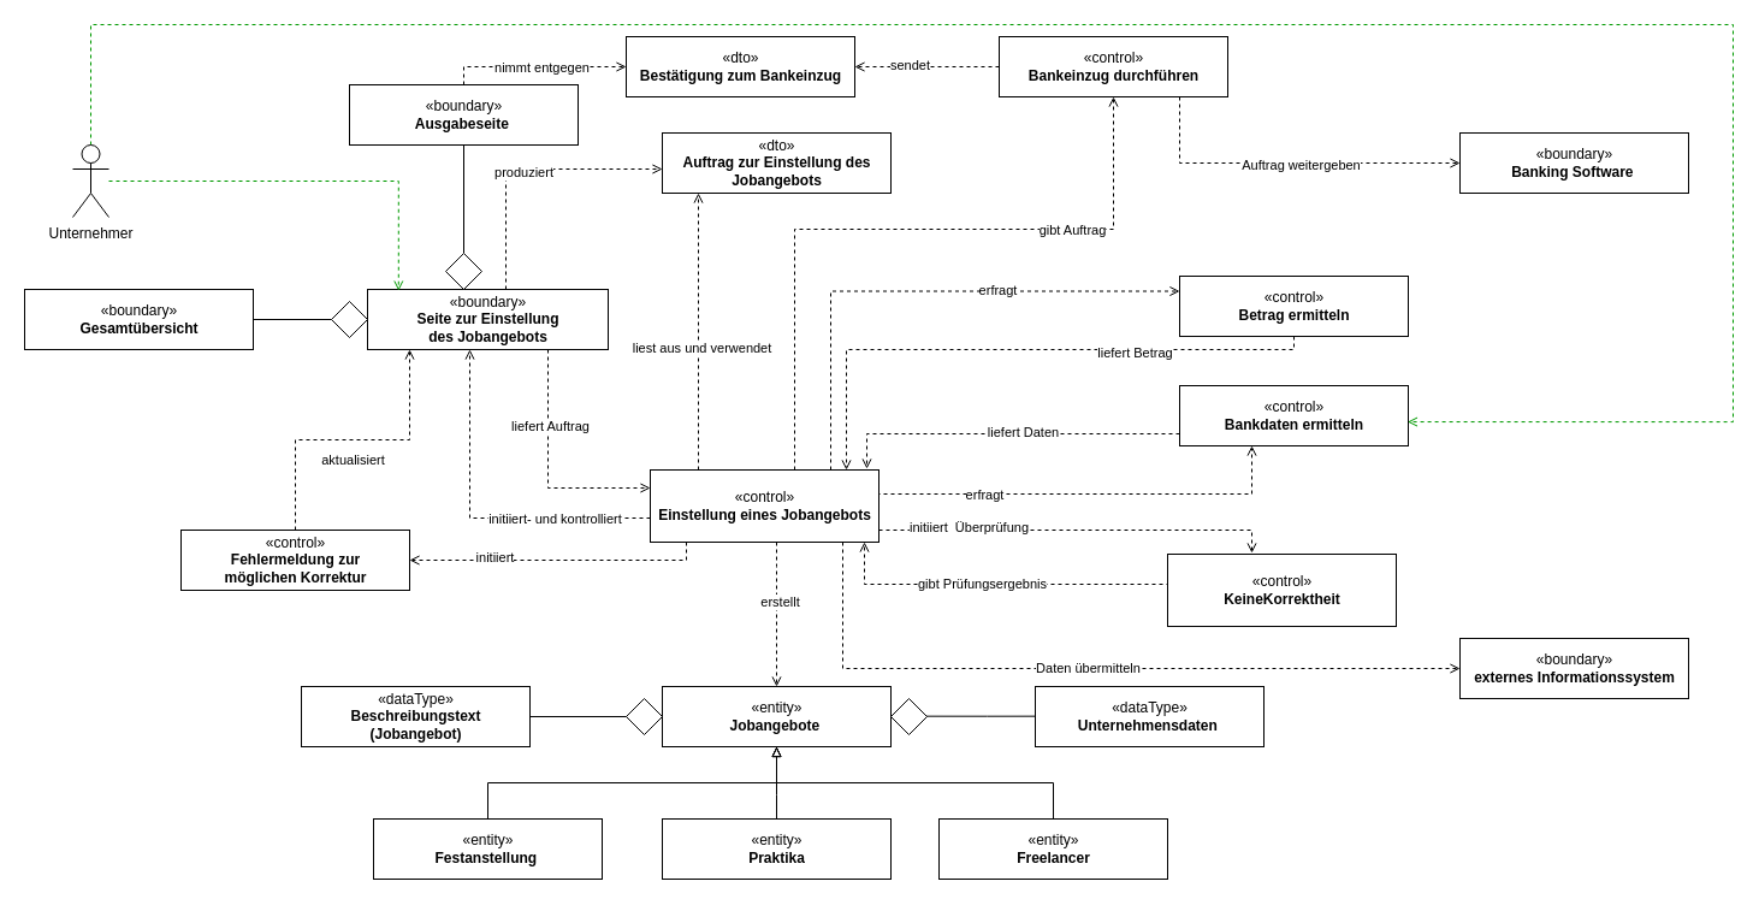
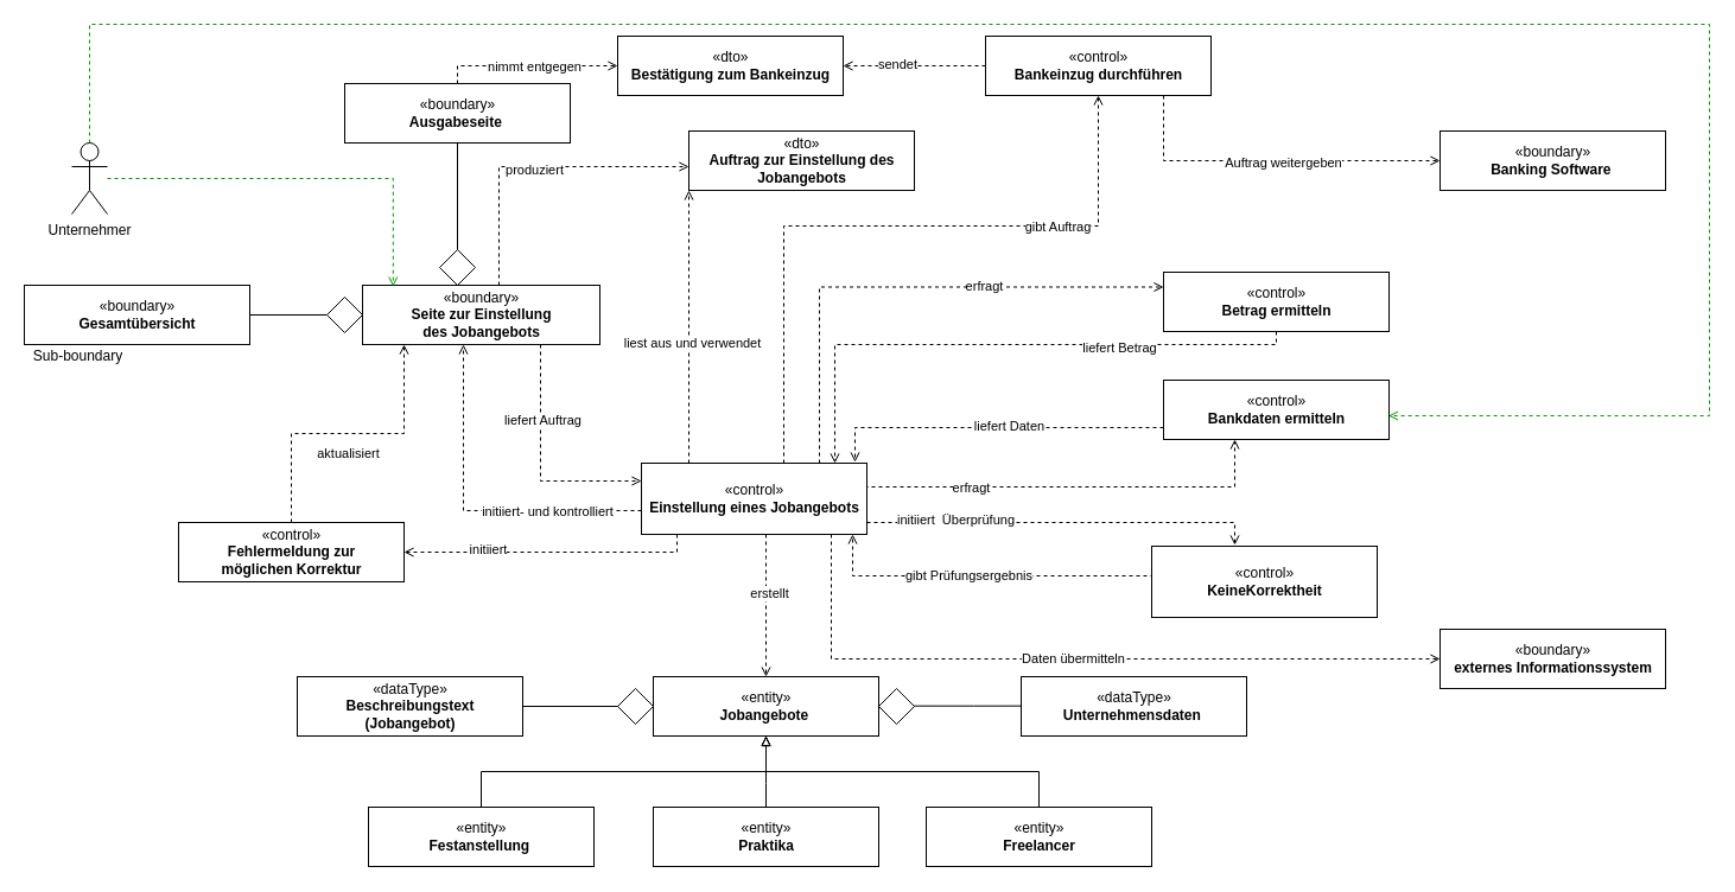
  <mxCell id="0" />
  <mxCell id="1" parent="0" />
  <mxCell id="2" style="edgeStyle=orthogonalEdgeStyle;rounded=0;orthogonalLoop=1;jettySize=auto;html=1;dashed=1;endArrow=open;endFill=0;" parent="1" source="6" target="56" edge="1"><mxGeometry relative="1" as="geometry"><mxPoint x="445" y="210" as="targetPoint" /><Array as="points"><mxPoint x="420" y="140" /></Array></mxGeometry></mxCell>
  <mxCell id="3" value="produziert" style="edgeLabel;html=1;align=center;verticalAlign=middle;resizable=0;points=[];" parent="2" vertex="1" connectable="0"><mxGeometry x="-0.011" y="-2" relative="1" as="geometry"><mxPoint as="offset" /></mxGeometry></mxCell>
  <mxCell id="4" style="edgeStyle=orthogonalEdgeStyle;rounded=0;orthogonalLoop=1;jettySize=auto;html=1;entryX=0;entryY=0.25;entryDx=0;entryDy=0;dashed=1;endArrow=open;endFill=0;exitX=0.75;exitY=1;exitDx=0;exitDy=0;" parent="1" source="6" target="39" edge="1"><mxGeometry relative="1" as="geometry" /></mxCell>
  <mxCell id="5" value="liefert Auftrag" style="edgeLabel;html=1;align=center;verticalAlign=middle;resizable=0;points=[];" parent="4" vertex="1" connectable="0"><mxGeometry x="-0.368" y="1" relative="1" as="geometry"><mxPoint as="offset" /></mxGeometry></mxCell>
  <mxCell id="6" value="«boundary»&lt;br&gt;&lt;b&gt;Seite zur Einstellung &lt;br&gt;des Jobangebots&lt;/b&gt;" style="html=1;" parent="1" vertex="1"><mxGeometry x="305" y="240" width="200" height="50" as="geometry" /></mxCell>
  <mxCell id="7" style="edgeStyle=orthogonalEdgeStyle;rounded=0;orthogonalLoop=1;jettySize=auto;html=1;endArrow=none;endFill=0;" parent="1" source="8" target="60" edge="1"><mxGeometry relative="1" as="geometry"><mxPoint x="270" y="265" as="targetPoint" /></mxGeometry></mxCell>
  <mxCell id="8" value="«boundary»&lt;br&gt;&lt;b&gt;Gesamtübersicht&lt;/b&gt;" style="html=1;" parent="1" vertex="1"><mxGeometry x="20" y="240" width="190" height="50" as="geometry" /></mxCell>
  <mxCell id="9" value="«boundary»&lt;br&gt;&lt;b&gt;externes Informationssystem&lt;/b&gt;" style="html=1;" parent="1" vertex="1"><mxGeometry x="1213" y="530" width="190" height="50" as="geometry" /></mxCell>
  <mxCell id="10" value="«boundary»&lt;br&gt;&lt;b&gt;Banking Software&amp;nbsp;&lt;/b&gt;" style="html=1;" parent="1" vertex="1"><mxGeometry x="1213" y="110" width="190" height="50" as="geometry" /></mxCell>
  <mxCell id="11" style="edgeStyle=orthogonalEdgeStyle;rounded=0;orthogonalLoop=1;jettySize=auto;html=1;endArrow=none;endFill=0;entryX=0.5;entryY=0;entryDx=0;entryDy=0;" parent="1" source="14" target="65" edge="1"><mxGeometry relative="1" as="geometry"><mxPoint x="385" y="200" as="targetPoint" /></mxGeometry></mxCell>
  <mxCell id="12" style="edgeStyle=orthogonalEdgeStyle;rounded=0;orthogonalLoop=1;jettySize=auto;html=1;entryX=0;entryY=0.5;entryDx=0;entryDy=0;dashed=1;endArrow=open;endFill=0;exitX=0.5;exitY=0;exitDx=0;exitDy=0;" parent="1" source="14" target="57" edge="1"><mxGeometry relative="1" as="geometry"><Array as="points"><mxPoint x="385" y="55" /></Array></mxGeometry></mxCell>
  <mxCell id="13" value="nimmt entgegen" style="edgeLabel;html=1;align=center;verticalAlign=middle;resizable=0;points=[];" parent="12" vertex="1" connectable="0"><mxGeometry x="0.052" relative="1" as="geometry"><mxPoint as="offset" /></mxGeometry></mxCell>
  <mxCell id="14" value="«boundary»&lt;br&gt;&lt;b&gt;Ausgabeseite&amp;nbsp;&lt;/b&gt;" style="html=1;" parent="1" vertex="1"><mxGeometry x="290" y="70" width="190" height="50" as="geometry" /></mxCell>
  <mxCell id="15" style="edgeStyle=orthogonalEdgeStyle;rounded=0;orthogonalLoop=1;jettySize=auto;html=1;endArrow=block;endFill=0;" parent="1" source="16" target="19" edge="1"><mxGeometry relative="1" as="geometry"><mxPoint x="645" y="650" as="targetPoint" /><Array as="points"><mxPoint x="645" y="660" /><mxPoint x="645" y="660" /></Array></mxGeometry></mxCell>
  <mxCell id="16" value="«entity»&lt;br&gt;&lt;b&gt;Praktika&lt;/b&gt;" style="html=1;" parent="1" vertex="1"><mxGeometry x="550" y="680" width="190" height="50" as="geometry" /></mxCell>
  <mxCell id="17" style="edgeStyle=orthogonalEdgeStyle;rounded=0;orthogonalLoop=1;jettySize=auto;html=1;endArrow=block;endFill=0;entryX=0.5;entryY=1;entryDx=0;entryDy=0;" parent="1" source="18" target="19" edge="1"><mxGeometry relative="1" as="geometry"><mxPoint x="650" y="620" as="targetPoint" /><Array as="points"><mxPoint x="875" y="650" /><mxPoint x="645" y="650" /></Array></mxGeometry></mxCell>
  <mxCell id="18" value="«entity»&lt;br&gt;&lt;b&gt;Freelancer&lt;/b&gt;" style="html=1;" parent="1" vertex="1"><mxGeometry x="780" y="680" width="190" height="50" as="geometry" /></mxCell>
  <mxCell id="19" value="«entity»&lt;br&gt;&lt;b&gt;Jobangebote&amp;nbsp;&lt;/b&gt;" style="html=1;" parent="1" vertex="1"><mxGeometry x="550" y="570" width="190" height="50" as="geometry" /></mxCell>
  <mxCell id="20" style="edgeStyle=orthogonalEdgeStyle;rounded=0;orthogonalLoop=1;jettySize=auto;html=1;endArrow=block;endFill=0;entryX=0.5;entryY=1;entryDx=0;entryDy=0;" parent="1" source="21" target="19" edge="1"><mxGeometry relative="1" as="geometry"><Array as="points"><mxPoint x="405" y="650" /><mxPoint x="645" y="650" /></Array></mxGeometry></mxCell>
  <mxCell id="21" value="«entity»&lt;br&gt;&lt;b&gt;Festanstellung&amp;nbsp;&lt;/b&gt;" style="html=1;" parent="1" vertex="1"><mxGeometry x="310" y="680" width="190" height="50" as="geometry" /></mxCell>
  <mxCell id="22" value="«dataType»&lt;br&gt;&lt;b&gt;Unternehmensdaten&amp;nbsp;&lt;/b&gt;" style="html=1;" parent="1" vertex="1"><mxGeometry x="860" y="570" width="190" height="50" as="geometry" /></mxCell>
  <mxCell id="23" style="edgeStyle=orthogonalEdgeStyle;rounded=0;orthogonalLoop=1;jettySize=auto;html=1;endArrow=open;endFill=0;dashed=1;" parent="1" source="39" target="19" edge="1"><mxGeometry relative="1" as="geometry"><Array as="points"><mxPoint x="645" y="470" /><mxPoint x="645" y="470" /></Array></mxGeometry></mxCell>
  <mxCell id="24" value="erstellt" style="edgeLabel;html=1;align=center;verticalAlign=middle;resizable=0;points=[];" parent="23" vertex="1" connectable="0"><mxGeometry x="-0.18" y="2" relative="1" as="geometry"><mxPoint as="offset" /></mxGeometry></mxCell>
  <mxCell id="25" style="edgeStyle=orthogonalEdgeStyle;rounded=0;orthogonalLoop=1;jettySize=auto;html=1;dashed=1;endArrow=open;endFill=0;" parent="1" source="39" target="56" edge="1"><mxGeometry relative="1" as="geometry"><mxPoint x="1010" y="370" as="targetPoint" /><Array as="points"><mxPoint x="580" y="210" /><mxPoint x="580" y="210" /></Array></mxGeometry></mxCell>
  <mxCell id="26" value="liest aus und verwendet" style="edgeLabel;html=1;align=center;verticalAlign=middle;resizable=0;points=[];" parent="25" vertex="1" connectable="0"><mxGeometry x="-0.109" y="-2" relative="1" as="geometry"><mxPoint as="offset" /></mxGeometry></mxCell>
  <mxCell id="27" style="edgeStyle=orthogonalEdgeStyle;rounded=0;orthogonalLoop=1;jettySize=auto;html=1;dashed=1;endArrow=open;endFill=0;" parent="1" source="39" target="6" edge="1"><mxGeometry relative="1" as="geometry"><mxPoint x="400" y="290" as="targetPoint" /><Array as="points"><mxPoint x="390" y="430" /></Array></mxGeometry></mxCell>
  <mxCell id="28" value="initiiert- und kontrolliert" style="edgeLabel;html=1;align=center;verticalAlign=middle;resizable=0;points=[];" parent="27" vertex="1" connectable="0"><mxGeometry x="0.318" y="2" relative="1" as="geometry"><mxPoint x="72" y="41" as="offset" /></mxGeometry></mxCell>
  <mxCell id="29" style="edgeStyle=orthogonalEdgeStyle;rounded=0;orthogonalLoop=1;jettySize=auto;html=1;entryX=0;entryY=0.5;entryDx=0;entryDy=0;dashed=1;endArrow=open;endFill=0;" parent="1" source="39" target="9" edge="1"><mxGeometry relative="1" as="geometry"><Array as="points"><mxPoint x="700" y="555" /></Array></mxGeometry></mxCell>
  <mxCell id="30" value="Daten übermitteln" style="edgeLabel;html=1;align=center;verticalAlign=middle;resizable=0;points=[];" parent="29" vertex="1" connectable="0"><mxGeometry x="-0.002" y="1" relative="1" as="geometry"><mxPoint as="offset" /></mxGeometry></mxCell>
  <mxCell id="31" style="edgeStyle=orthogonalEdgeStyle;rounded=0;orthogonalLoop=1;jettySize=auto;html=1;entryX=1;entryY=0.5;entryDx=0;entryDy=0;dashed=1;endArrow=open;endFill=0;" parent="1" source="39" target="53" edge="1"><mxGeometry relative="1" as="geometry"><Array as="points"><mxPoint x="570" y="465" /></Array></mxGeometry></mxCell>
  <mxCell id="32" value="initiiert" style="edgeLabel;html=1;align=center;verticalAlign=middle;resizable=0;points=[];" parent="31" vertex="1" connectable="0"><mxGeometry x="0.428" y="-3" relative="1" as="geometry"><mxPoint as="offset" /></mxGeometry></mxCell>
  <mxCell id="33" style="edgeStyle=orthogonalEdgeStyle;rounded=0;orthogonalLoop=1;jettySize=auto;html=1;exitX=1;exitY=0;exitDx=0;exitDy=0;dashed=1;endArrow=open;endFill=0;" parent="1" source="39" target="42" edge="1"><mxGeometry relative="1" as="geometry"><Array as="points"><mxPoint x="730" y="410" /><mxPoint x="1040" y="410" /></Array></mxGeometry></mxCell>
  <mxCell id="34" value="erfragt" style="edgeLabel;html=1;align=center;verticalAlign=middle;resizable=0;points=[];" parent="33" vertex="1" connectable="0"><mxGeometry x="-0.218" y="-2" relative="1" as="geometry"><mxPoint x="-38" y="-2" as="offset" /></mxGeometry></mxCell>
  <mxCell id="35" style="edgeStyle=orthogonalEdgeStyle;rounded=0;orthogonalLoop=1;jettySize=auto;html=1;entryX=0;entryY=0.25;entryDx=0;entryDy=0;dashed=1;endArrow=open;endFill=0;" parent="1" source="39" target="64" edge="1"><mxGeometry relative="1" as="geometry"><Array as="points"><mxPoint x="690" y="242" /><mxPoint x="980" y="242" /></Array></mxGeometry></mxCell>
  <mxCell id="36" value="erfragt" style="edgeLabel;html=1;align=center;verticalAlign=middle;resizable=0;points=[];" parent="35" vertex="1" connectable="0"><mxGeometry x="0.31" y="1" relative="1" as="geometry"><mxPoint as="offset" /></mxGeometry></mxCell>
  <mxCell id="37" style="edgeStyle=orthogonalEdgeStyle;rounded=0;orthogonalLoop=1;jettySize=auto;html=1;endArrow=open;endFill=0;dashed=1;entryX=0.5;entryY=1;entryDx=0;entryDy=0;" parent="1" source="39" target="47" edge="1"><mxGeometry relative="1" as="geometry"><mxPoint x="780" y="190" as="targetPoint" /><Array as="points"><mxPoint x="660" y="190" /><mxPoint x="925" y="190" /></Array></mxGeometry></mxCell>
  <mxCell id="38" value="gibt Auftrag" style="edgeLabel;html=1;align=center;verticalAlign=middle;resizable=0;points=[];" parent="37" vertex="1" connectable="0"><mxGeometry x="0.618" y="2" relative="1" as="geometry"><mxPoint x="-33" as="offset" /></mxGeometry></mxCell>
  <mxCell id="39" value="«control»&lt;br&gt;&lt;b&gt;Einstellung eines Jobangebots&lt;/b&gt;" style="html=1;" parent="1" vertex="1"><mxGeometry x="540" y="390" width="190" height="60" as="geometry" /></mxCell>
  <mxCell id="40" style="edgeStyle=orthogonalEdgeStyle;rounded=0;orthogonalLoop=1;jettySize=auto;html=1;dashed=1;endArrow=open;endFill=0;" parent="1" source="42" edge="1"><mxGeometry relative="1" as="geometry"><mxPoint x="720" y="389" as="targetPoint" /><Array as="points"><mxPoint x="720" y="360" /></Array></mxGeometry></mxCell>
  <mxCell id="41" value="liefert Daten" style="edgeLabel;html=1;align=center;verticalAlign=middle;resizable=0;points=[];" parent="40" vertex="1" connectable="0"><mxGeometry x="-0.093" y="-2" relative="1" as="geometry"><mxPoint as="offset" /></mxGeometry></mxCell>
  <mxCell id="42" value="«control»&lt;br&gt;&lt;b&gt;Bankdaten ermitteln&lt;/b&gt;" style="html=1;" parent="1" vertex="1"><mxGeometry x="980" y="320" width="190" height="50" as="geometry" /></mxCell>
  <mxCell id="43" style="edgeStyle=orthogonalEdgeStyle;rounded=0;orthogonalLoop=1;jettySize=auto;html=1;entryX=1;entryY=0.5;entryDx=0;entryDy=0;endArrow=open;endFill=0;dashed=1;" parent="1" source="47" target="57" edge="1"><mxGeometry relative="1" as="geometry"><Array as="points"><mxPoint x="925" y="55" /></Array></mxGeometry></mxCell>
  <mxCell id="44" value="sendet" style="edgeLabel;html=1;align=center;verticalAlign=middle;resizable=0;points=[];" parent="43" vertex="1" connectable="0"><mxGeometry x="0.245" y="-2" relative="1" as="geometry"><mxPoint as="offset" /></mxGeometry></mxCell>
  <mxCell id="45" style="edgeStyle=orthogonalEdgeStyle;rounded=0;orthogonalLoop=1;jettySize=auto;html=1;entryX=0;entryY=0.5;entryDx=0;entryDy=0;endArrow=open;endFill=0;dashed=1;" parent="1" source="47" target="10" edge="1"><mxGeometry relative="1" as="geometry"><Array as="points"><mxPoint x="980" y="135" /></Array></mxGeometry></mxCell>
  <mxCell id="46" value="Auftrag weitergeben" style="edgeLabel;html=1;align=center;verticalAlign=middle;resizable=0;points=[];" parent="45" vertex="1" connectable="0"><mxGeometry x="0.075" y="-1" relative="1" as="geometry"><mxPoint as="offset" /></mxGeometry></mxCell>
  <mxCell id="47" value="«control»&lt;br&gt;&lt;b&gt;Bankeinzug durchführen&lt;/b&gt;" style="html=1;" parent="1" vertex="1"><mxGeometry x="830" y="30" width="190" height="50" as="geometry" /></mxCell>
  <mxCell id="48" style="edgeStyle=orthogonalEdgeStyle;rounded=0;orthogonalLoop=1;jettySize=auto;html=1;dashed=1;endArrow=open;endFill=0;exitX=0;exitY=0.75;exitDx=0;exitDy=0;" parent="1" source="50" target="39" edge="1"><mxGeometry relative="1" as="geometry"><mxPoint x="718" y="442" as="targetPoint" /><Array as="points"><mxPoint x="718" y="485" /></Array></mxGeometry></mxCell>
  <mxCell id="49" value="gibt Prüfungsergebnis" style="edgeLabel;html=1;align=center;verticalAlign=middle;resizable=0;points=[];" parent="48" vertex="1" connectable="0"><mxGeometry x="0.142" y="-1" relative="1" as="geometry"><mxPoint as="offset" /></mxGeometry></mxCell>
  <mxCell id="50" value="«control»&lt;br&gt;&lt;b&gt;KeineKorrektheit&lt;/b&gt;" style="html=1;" parent="1" vertex="1"><mxGeometry x="970" y="460" width="190" height="60" as="geometry" /></mxCell>
  <mxCell id="51" style="edgeStyle=orthogonalEdgeStyle;rounded=0;orthogonalLoop=1;jettySize=auto;html=1;entryX=0.175;entryY=1;entryDx=0;entryDy=0;entryPerimeter=0;dashed=1;endArrow=open;endFill=0;" parent="1" source="53" target="6" edge="1"><mxGeometry relative="1" as="geometry" /></mxCell>
  <mxCell id="52" value="aktualisiert" style="edgeLabel;html=1;align=center;verticalAlign=middle;resizable=0;points=[];" parent="51" vertex="1" connectable="0"><mxGeometry x="0.133" y="3" relative="1" as="geometry"><mxPoint x="-17" y="19" as="offset" /></mxGeometry></mxCell>
  <mxCell id="53" value="«control»&lt;br&gt;&lt;b&gt;Fehlermeldung zur &lt;br&gt;möglichen Korrektur&lt;/b&gt;" style="html=1;" parent="1" vertex="1"><mxGeometry x="150" y="440" width="190" height="50" as="geometry" /></mxCell>
  <mxCell id="54" style="edgeStyle=orthogonalEdgeStyle;rounded=0;orthogonalLoop=1;jettySize=auto;html=1;dashed=1;endArrow=open;endFill=0;" parent="1" edge="1"><mxGeometry relative="1" as="geometry"><mxPoint x="730" y="440" as="sourcePoint" /><mxPoint x="1040" y="459" as="targetPoint" /><Array as="points"><mxPoint x="1040" y="440" /></Array></mxGeometry></mxCell>
  <mxCell id="55" value="initiiert&amp;nbsp; Überprüfung" style="edgeLabel;html=1;align=center;verticalAlign=middle;resizable=0;points=[];" parent="54" vertex="1" connectable="0"><mxGeometry x="0.158" y="3" relative="1" as="geometry"><mxPoint x="-116" as="offset" /></mxGeometry></mxCell>
- <mxCell id="56" value="«dto»&lt;br&gt;&lt;b&gt;Auftrag zur Einstellung des &lt;br&gt;Jobangebots&lt;/b&gt;" style="html=1;" parent="1" vertex="1"><mxGeometry x="550" y="110" width="190" height="50" as="geometry" /></mxCell>
+ <mxCell id="56" value="«dto»&lt;br&gt;&lt;b&gt;Auftrag zur Einstellung des &lt;br&gt;Jobangebots&lt;/b&gt;" style="html=1;" parent="1" vertex="1"><mxGeometry x="580" y="110" width="190" height="50" as="geometry" /></mxCell>
  <mxCell id="57" value="«dto»&lt;br&gt;&lt;b&gt;Bestätigung zum Bankeinzug&lt;br&gt;&lt;/b&gt;" style="html=1;" parent="1" vertex="1"><mxGeometry x="520" y="30" width="190" height="50" as="geometry" /></mxCell>
  <mxCell id="58" style="edgeStyle=orthogonalEdgeStyle;rounded=0;orthogonalLoop=1;jettySize=auto;html=1;entryX=0;entryY=0.5;entryDx=0;entryDy=0;endArrow=none;endFill=0;" parent="1" source="59" target="19" edge="1"><mxGeometry relative="1" as="geometry" /></mxCell>
  <mxCell id="59" value="«dataType»&lt;br&gt;&lt;b&gt;Beschreibungstext &lt;br&gt;(Jobangebot)&lt;br&gt;&lt;/b&gt;" style="html=1;" parent="1" vertex="1"><mxGeometry x="250" y="570" width="190" height="50" as="geometry" /></mxCell>
  <mxCell id="60" value="" style="rhombus;" parent="1" vertex="1"><mxGeometry x="275" y="250" width="30" height="30" as="geometry" /></mxCell>
+ <mxCell id="61" value="Sub-boundary" style="text;html=1;align=center;verticalAlign=middle;resizable=0;points=[];autosize=1;strokeColor=none;fillColor=none;" parent="1" vertex="1"><mxGeometry x="20" y="290" width="90" height="20" as="geometry" /></mxCell>
  <mxCell id="62" style="edgeStyle=orthogonalEdgeStyle;rounded=0;orthogonalLoop=1;jettySize=auto;html=1;dashed=1;endArrow=open;endFill=0;" parent="1" source="64" target="39" edge="1"><mxGeometry relative="1" as="geometry"><Array as="points"><mxPoint x="1075" y="290" /><mxPoint x="703" y="290" /></Array></mxGeometry></mxCell>
  <mxCell id="63" value="liefert Betrag" style="edgeLabel;html=1;align=center;verticalAlign=middle;resizable=0;points=[];" parent="62" vertex="1" connectable="0"><mxGeometry x="-0.405" y="2" relative="1" as="geometry"><mxPoint as="offset" /></mxGeometry></mxCell>
  <mxCell id="64" value="«control»&lt;br&gt;&lt;b&gt;Betrag ermitteln&lt;/b&gt;" style="html=1;" parent="1" vertex="1"><mxGeometry x="980" y="229" width="190" height="50" as="geometry" /></mxCell>
  <mxCell id="65" value="" style="rhombus;" parent="1" vertex="1"><mxGeometry x="370" y="210" width="30" height="30" as="geometry" /></mxCell>
  <mxCell id="66" value="" style="rhombus;" parent="1" vertex="1"><mxGeometry x="520" y="580" width="30" height="30" as="geometry" /></mxCell>
  <mxCell id="67" style="edgeStyle=orthogonalEdgeStyle;rounded=0;orthogonalLoop=1;jettySize=auto;html=1;entryX=0;entryY=0.5;entryDx=0;entryDy=0;endArrow=none;endFill=0;" parent="1" edge="1"><mxGeometry relative="1" as="geometry"><mxPoint x="750" y="594.66" as="sourcePoint" /><mxPoint x="860" y="594.66" as="targetPoint" /><Array as="points"><mxPoint x="820" y="594.66" /><mxPoint x="820" y="594.66" /></Array></mxGeometry></mxCell>
  <mxCell id="68" value="" style="rhombus;" parent="1" vertex="1"><mxGeometry x="740" y="580" width="30" height="30" as="geometry" /></mxCell>
  <mxCell id="69" value="" style="edgeStyle=orthogonalEdgeStyle;rounded=0;orthogonalLoop=1;jettySize=auto;html=1;dashed=1;endArrow=open;endFill=0;entryX=0.129;entryY=0.022;entryDx=0;entryDy=0;entryPerimeter=0;fillColor=#d5e8d4;strokeColor=#009900;" parent="1" source="71" target="6" edge="1"><mxGeometry relative="1" as="geometry"><Array as="points"><mxPoint x="331" y="150" /></Array></mxGeometry></mxCell>
  <mxCell id="70" style="edgeStyle=orthogonalEdgeStyle;rounded=0;orthogonalLoop=1;jettySize=auto;html=1;entryX=0.997;entryY=0.601;entryDx=0;entryDy=0;entryPerimeter=0;dashed=1;endArrow=open;endFill=0;fillColor=#d5e8d4;strokeColor=#009900;" parent="1" source="71" target="42" edge="1"><mxGeometry relative="1" as="geometry"><Array as="points"><mxPoint x="75" y="20" /><mxPoint x="1440" y="20" /><mxPoint x="1440" y="350" /></Array></mxGeometry></mxCell>
  <mxCell id="71" value="Unternehmer" style="shape=umlActor;verticalLabelPosition=bottom;verticalAlign=top;html=1;" parent="1" vertex="1"><mxGeometry x="60" y="120" width="30" height="60" as="geometry" /></mxCell>
